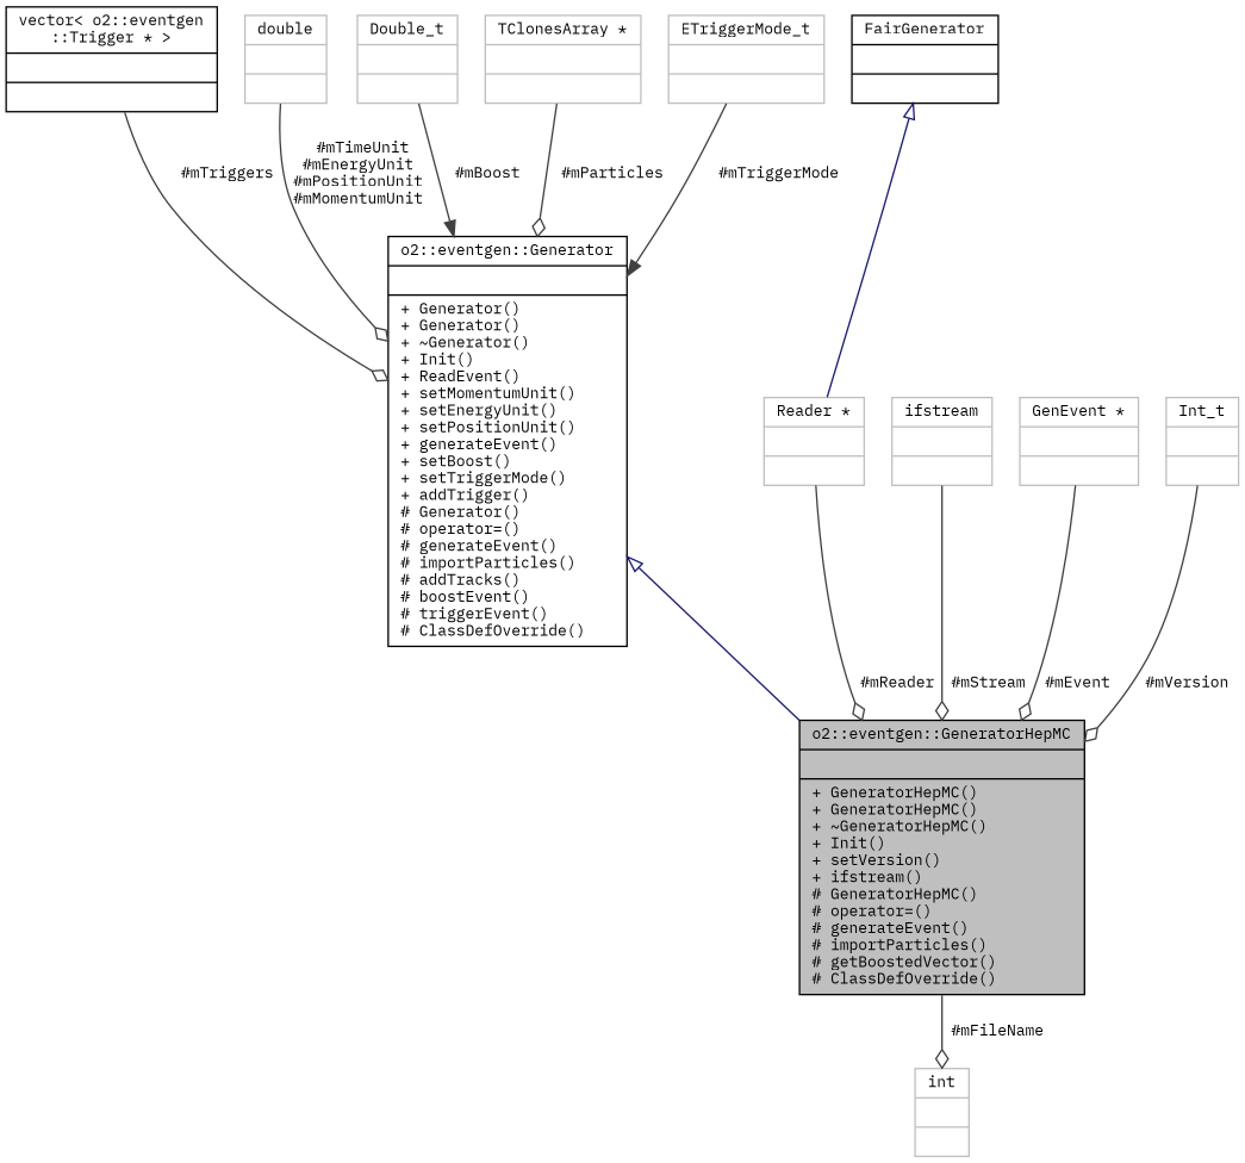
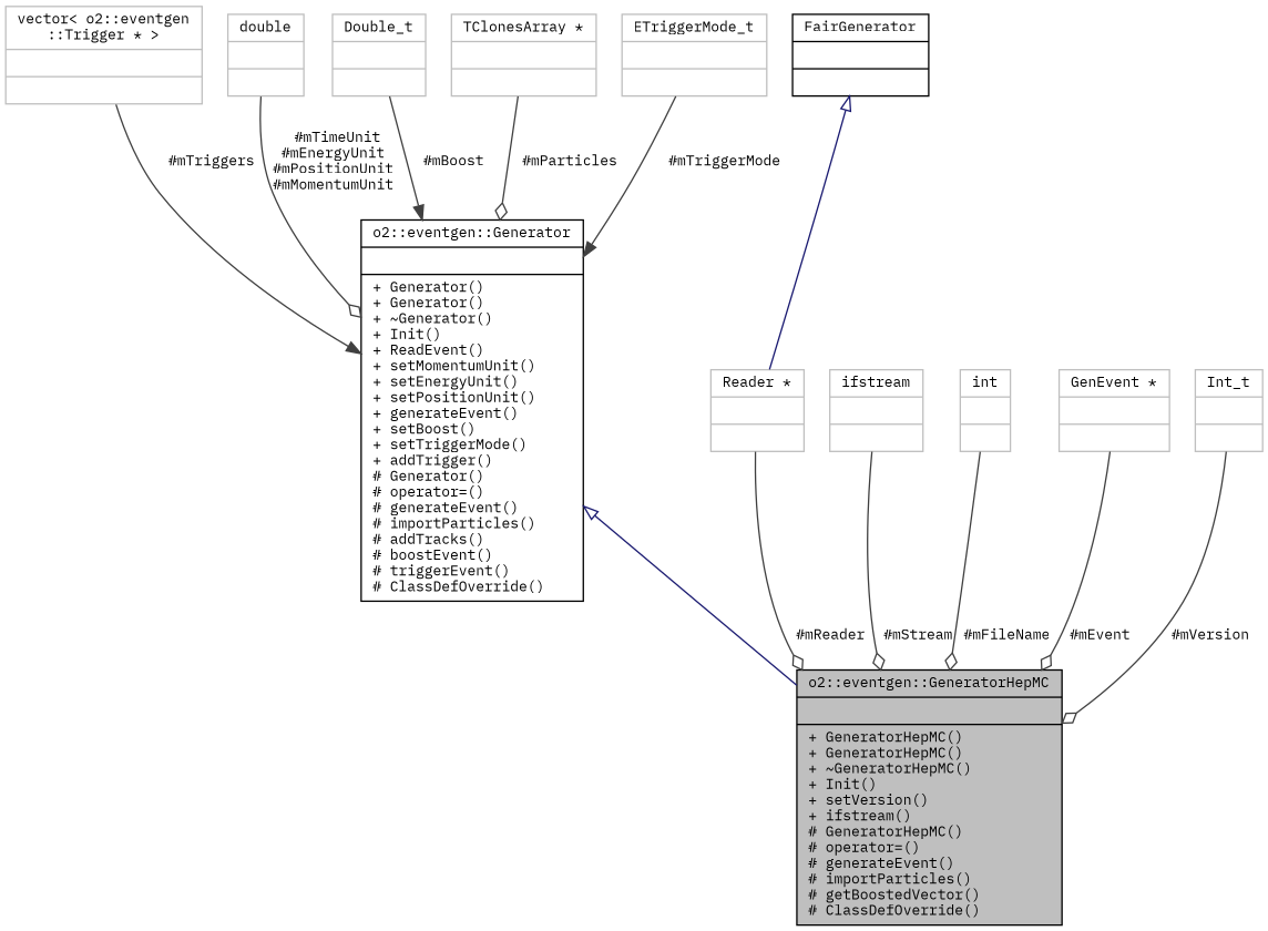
  digraph {
    fontname="IBM Plex Mono"
    node [color=grey75 fontname="IBM Plex Mono" fontsize=10 shape=record]
    edge [color=grey25 fontname="IBM Plex Mono" fontsize=10 labelfontname=Helvetica labelfontsize=10 style=solid arrowhead=odiamond]
    n1 [color=black fillcolor=grey75 fontcolor=black height=0.2 label="{o2::eventgen::GeneratorHepMC\n||+ GeneratorHepMC()\l+ GeneratorHepMC()\l+ ~GeneratorHepMC()\l+ Init()\l+ setVersion()\l+ ifstream()\l# GeneratorHepMC()\l# operator=()\l# generateEvent()\l# importParticles()\l# getBoostedVector()\l# ClassDefOverride()\l}" style=filled width=0.4]
    n2 [color=black height=0.2 label="{o2::eventgen::Generator\n||+ Generator()\l+ Generator()\l+ ~Generator()\l+ Init()\l+ ReadEvent()\l+ setMomentumUnit()\l+ setEnergyUnit()\l+ setPositionUnit()\l+ generateEvent()\l+ setBoost()\l+ setTriggerMode()\l+ addTrigger()\l# Generator()\l# operator=()\l# generateEvent()\l# importParticles()\l# addTracks()\l# boostEvent()\l# triggerEvent()\l# ClassDefOverride()\l}" width=0.4]
    n3 [color=black height=0.2 label="{FairGenerator\n||}" width=0.4]
    n4 [height=0.2 label="{Reader *\n||}" width=0.4]
-   n5 [color=black height=0.2 label="{vector\< o2::eventgen\l::Trigger * \>\n||}" width=0.4]
+   n5 [height=0.2 label="{vector\< o2::eventgen\l::Trigger * \>\n||}" width=0.4]
    n6 [height=0.2 label="{double\n||}" width=0.4]
    n7 [height=0.2 label="{Double_t\n||}" width=0.4]
    n8 [height=0.2 label="{TClonesArray *\n||}" width=0.4]
    n9 [height=0.2 label="{ETriggerMode_t\n||}" width=0.4]
    n10 [height=0.2 label="{ifstream\n||}" width=0.4]
    n11 [height=0.2 label="{int\n||}" width=0.4]
    n12 [height=0.2 label="{GenEvent *\n||}" width=0.4]
    n13 [height=0.2 label="{Int_t\n||}" width=0.4]
    n2 -> n1 [arrowtail=onormal color=midnightblue dir=back arrowhead=""]
    n3 -> n4 [arrowtail=onormal color=midnightblue dir=back arrowhead=""]
    n4 -> n1 [label=" #mReader"]
-   n5 -> n2 [label=" #mTriggers"]
+   n5 -> n2 [arrowhead=normal label=" #mTriggers"]
    n6 -> n2 [label=" #mTimeUnit\n#mEnergyUnit\n#mPositionUnit\n#mMomentumUnit"]
    n7 -> n2 [arrowhead=normal label=" #mBoost"]
    n8 -> n2 [label=" #mParticles"]
    n9 -> n2 [arrowhead=normal label=" #mTriggerMode"]
    n10 -> n1 [label=" #mStream"]
-   n1 -> n11 [label=" #mFileName"]
+   n11 -> n1 [label=" #mFileName"]
    n12 -> n1 [label=" #mEvent"]
    n13 -> n1 [label=" #mVersion"]
  }
